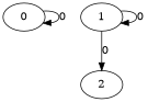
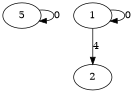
  digraph {
    clock_variable_size=1
    number_variable_size=1
    string_variable_size=1
    node [init=0 match=0]
    edge [s_constraints="{x0 != x1}"]
-   0 [init=1]
+   0 [init=1 label=5]
    1
    2 [match=1]
    0 -> 0 [label=0 s_constraints=""]
    1 -> 1 [guard="{x0 <= 30}" label=0 n_constraints="{x0 > x1}"]
-   1 -> 2 [guard="{x0 > 30}" label=0 n_constraints="{x0 < x1}"]
+   1 -> 2 [guard="{x0 > 30}" label=4 n_constraints="{x0 < x1}"]
  }
